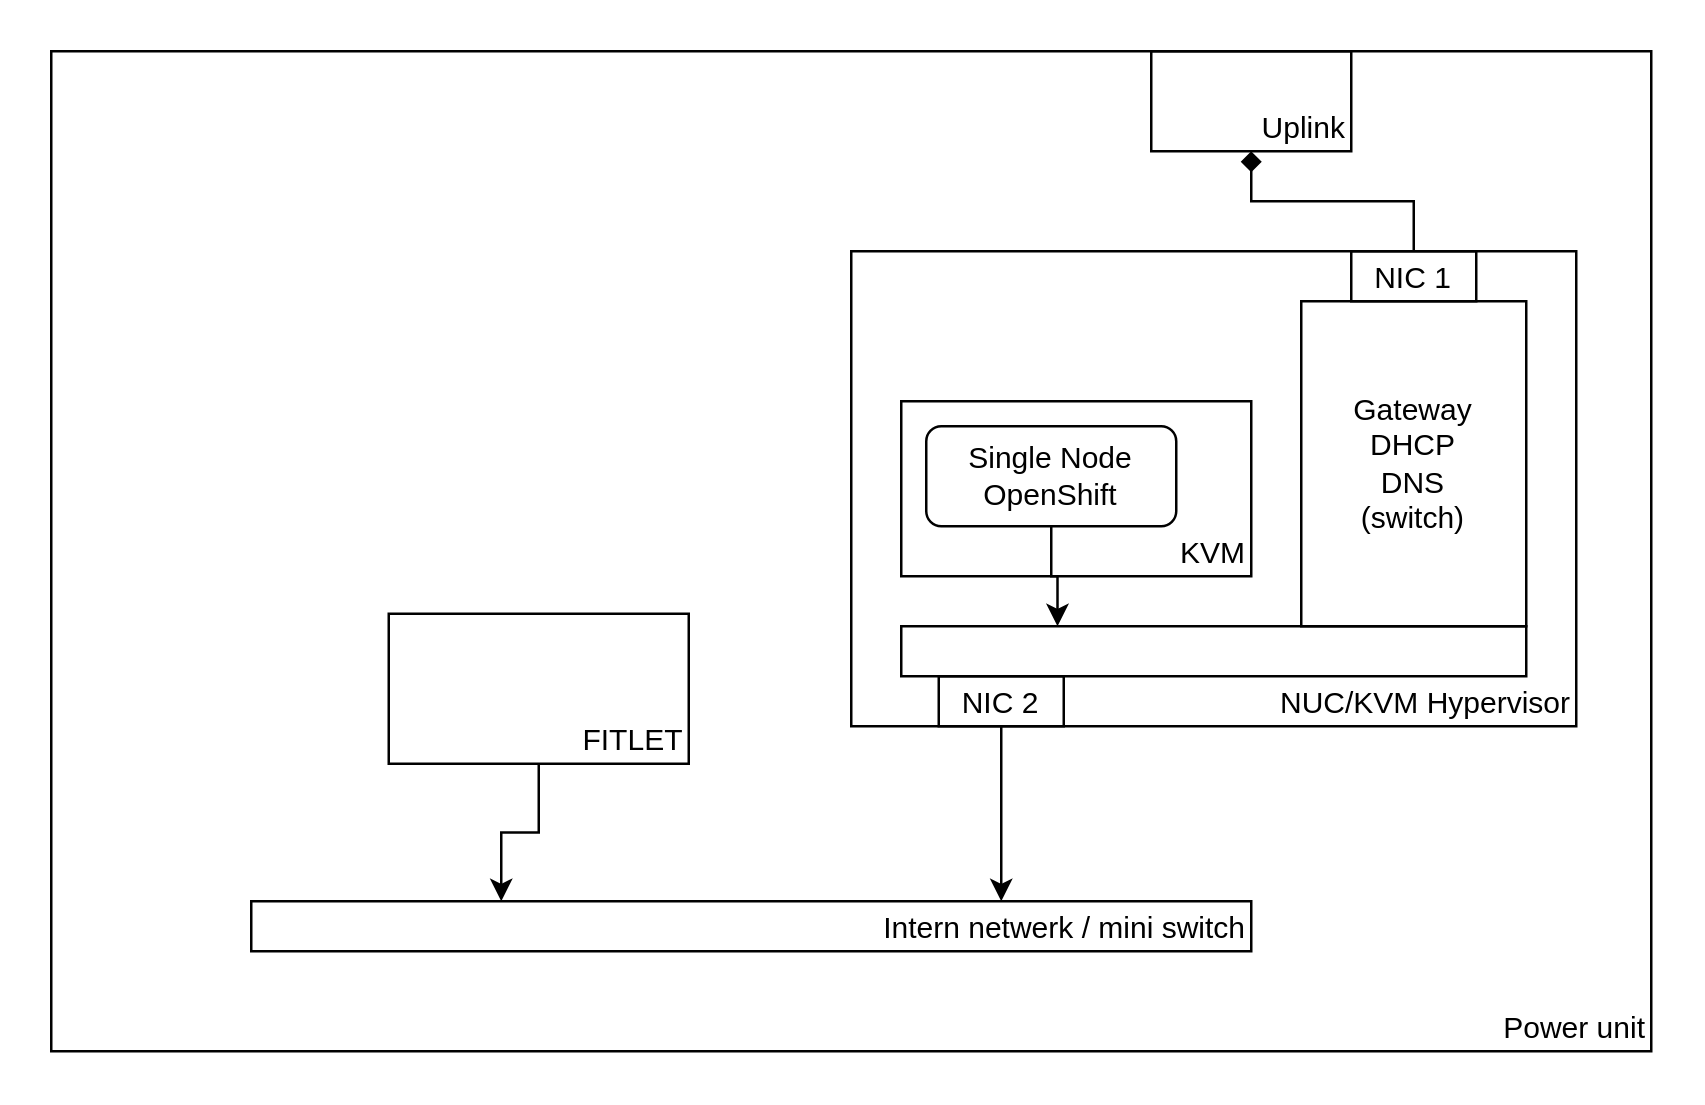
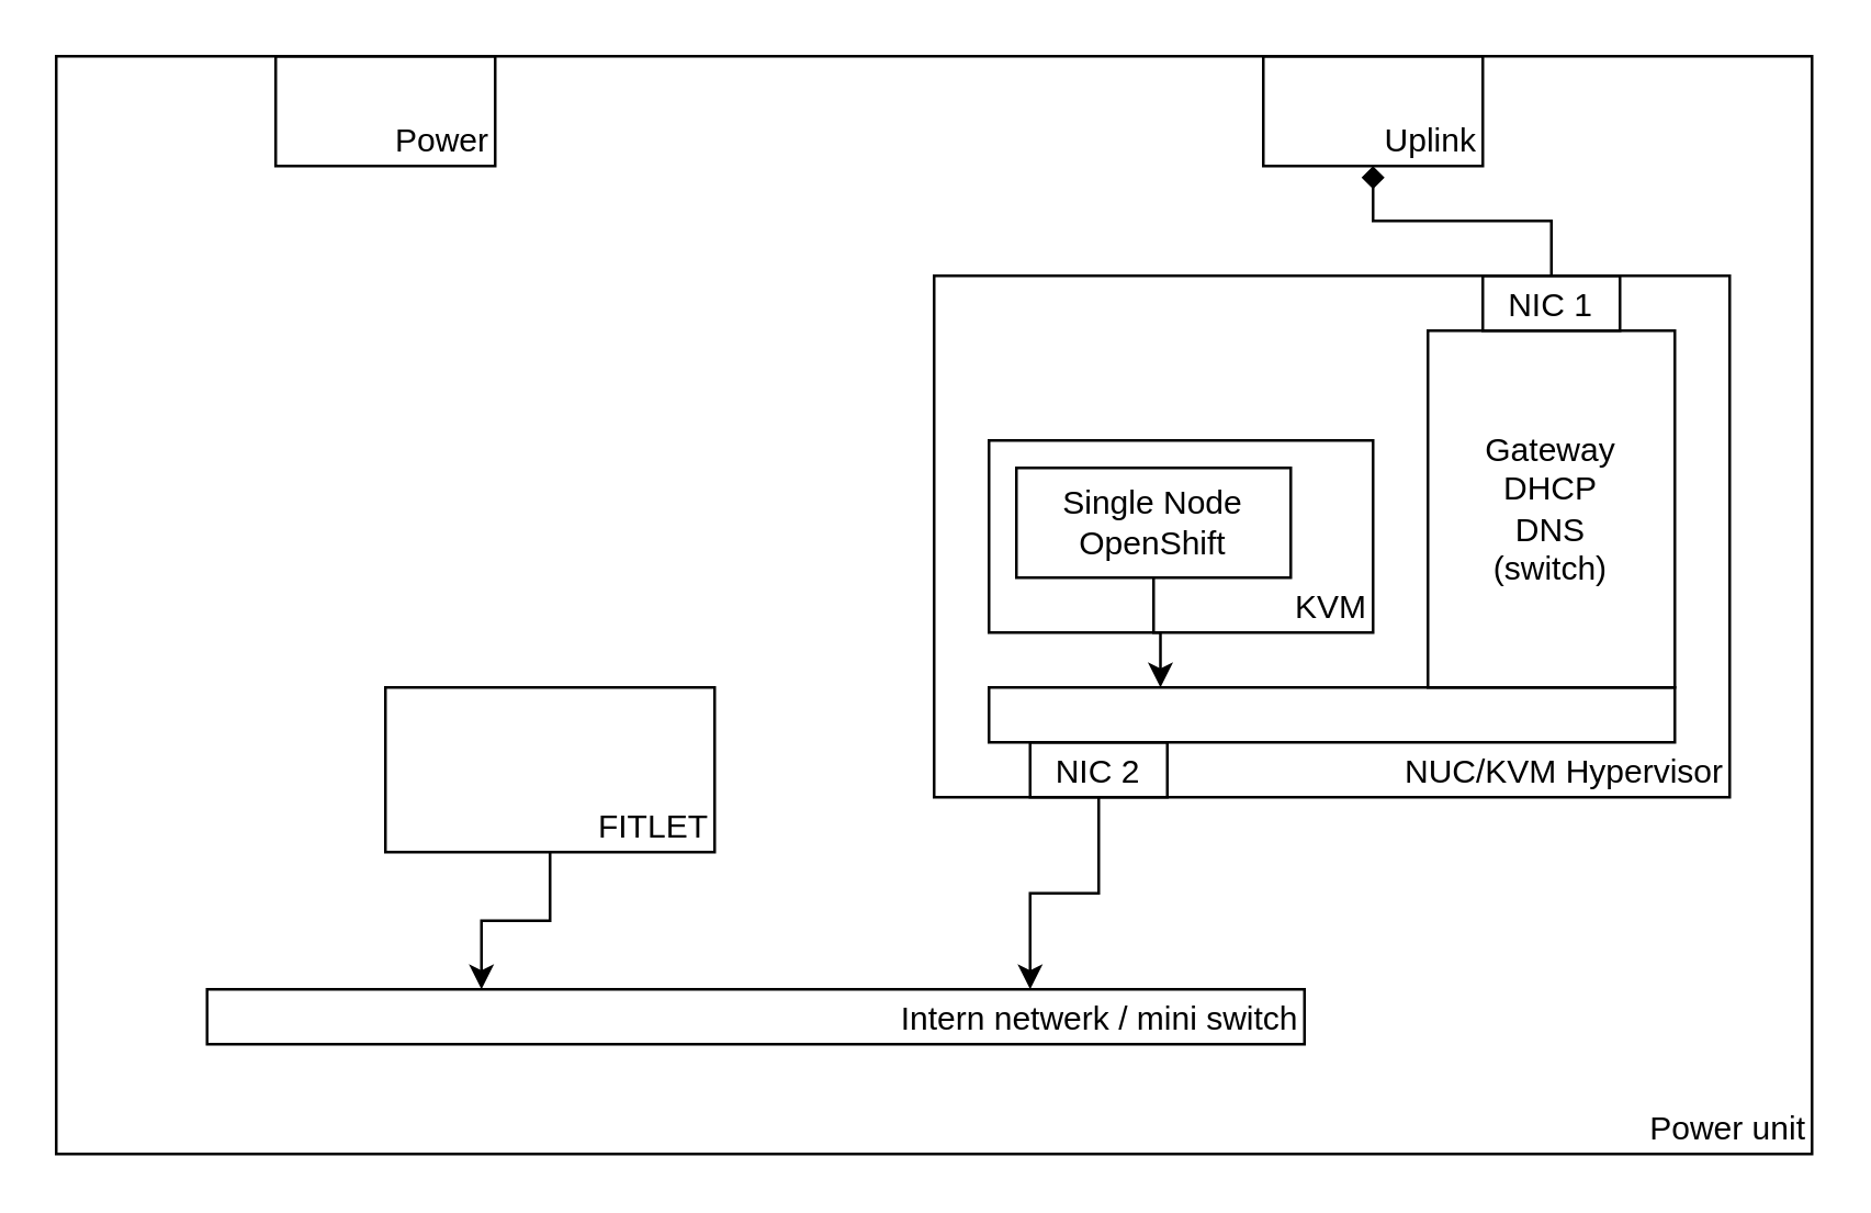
  <mxCell id="0" />
  <mxCell id="1" parent="0" />
  <mxCell id="2" value="Power unit" style="rounded=0;whiteSpace=wrap;html=1;fillColor=none;align=right;verticalAlign=bottom;" parent="1" vertex="1"><mxGeometry x="20" y="20" width="640" height="400" as="geometry" /></mxCell>
  <mxCell id="3" value="NUC/KVM Hypervisor" style="rounded=0;whiteSpace=wrap;html=1;fillColor=none;align=right;verticalAlign=bottom;" parent="1" vertex="1"><mxGeometry x="340" y="100" width="290" height="190" as="geometry" /></mxCell>
  <mxCell id="4" value="KVM" style="rounded=0;whiteSpace=wrap;html=1;align=right;verticalAlign=bottom;" vertex="1" parent="1"><mxGeometry x="360" y="160" width="140" height="70" as="geometry" /></mxCell>
  <mxCell id="5" style="edgeStyle=orthogonalEdgeStyle;rounded=0;orthogonalLoop=1;jettySize=auto;html=1;exitX=0.5;exitY=1;exitDx=0;exitDy=0;entryX=0.25;entryY=0;entryDx=0;entryDy=0;" parent="1" source="6" target="11" edge="1"><mxGeometry relative="1" as="geometry" /></mxCell>
- <mxCell id="6" value="FITLET" style="rounded=0;whiteSpace=wrap;html=1;fillColor=none;align=right;verticalAlign=bottom;" parent="1" vertex="1"><mxGeometry x="155" y="245" width="120" height="60" as="geometry" /></mxCell>
+ <mxCell id="6" value="FITLET" style="rounded=0;whiteSpace=wrap;html=1;fillColor=none;align=right;verticalAlign=bottom;" parent="1" vertex="1"><mxGeometry x="140" y="250" width="120" height="60" as="geometry" /></mxCell>
  <mxCell id="7" value="" style="edgeStyle=orthogonalEdgeStyle;rounded=0;orthogonalLoop=1;jettySize=auto;html=1;entryX=0.75;entryY=0;entryDx=0;entryDy=0;exitX=0.5;exitY=1;exitDx=0;exitDy=0;" parent="1" source="13" target="11" edge="1"><mxGeometry relative="1" as="geometry"><Array as="points" /></mxGeometry></mxCell>
  <mxCell id="8" style="edgeStyle=orthogonalEdgeStyle;rounded=0;orthogonalLoop=1;jettySize=auto;html=1;entryX=0.5;entryY=1;entryDx=0;entryDy=0;exitX=0.5;exitY=0;exitDx=0;exitDy=0;endArrow=diamond;" parent="1" source="12" target="10" edge="1"><mxGeometry relative="1" as="geometry" /></mxCell>
+ <mxCell id="9" value="Power" style="rounded=0;whiteSpace=wrap;html=1;fillColor=none;align=right;verticalAlign=bottom;" parent="1" vertex="1"><mxGeometry x="100" y="20" width="80" height="40" as="geometry" /></mxCell>
  <mxCell id="10" value="Uplink" style="rounded=0;whiteSpace=wrap;html=1;fillColor=none;align=right;verticalAlign=bottom;" parent="1" vertex="1"><mxGeometry x="460" y="20" width="80" height="40" as="geometry" /></mxCell>
- <mxCell id="11" value="Intern netwerk / mini switch" style="rounded=0;whiteSpace=wrap;html=1;fillColor=none;align=right;verticalAlign=bottom;" parent="1" vertex="1"><mxGeometry x="100" y="360" width="400" height="20" as="geometry" /></mxCell>
+ <mxCell id="11" value="Intern netwerk / mini switch" style="rounded=0;whiteSpace=wrap;html=1;fillColor=none;align=right;verticalAlign=bottom;" parent="1" vertex="1"><mxGeometry x="75" y="360" width="400" height="20" as="geometry" /></mxCell>
  <mxCell id="12" value="NIC 1" style="rounded=0;whiteSpace=wrap;html=1;fillColor=none;align=center;verticalAlign=bottom;" parent="1" vertex="1"><mxGeometry x="540" y="100" width="50" height="20" as="geometry" /></mxCell>
  <mxCell id="13" value="NIC 2" style="rounded=0;whiteSpace=wrap;html=1;fillColor=none;align=center;verticalAlign=bottom;" parent="1" vertex="1"><mxGeometry x="375" y="270" width="50" height="20" as="geometry" /></mxCell>
  <mxCell id="14" value="Gateway&lt;br&gt;DHCP&lt;br&gt;DNS&lt;br&gt;(switch)" style="rounded=0;whiteSpace=wrap;html=1;fillColor=none;align=center;verticalAlign=middle;" parent="1" vertex="1"><mxGeometry x="520" y="120" width="90" height="130" as="geometry" /></mxCell>
  <mxCell id="15" style="edgeStyle=orthogonalEdgeStyle;rounded=0;orthogonalLoop=1;jettySize=auto;html=1;exitX=0.5;exitY=1;exitDx=0;exitDy=0;entryX=0.25;entryY=0;entryDx=0;entryDy=0;" parent="1" source="16" target="17" edge="1"><mxGeometry relative="1" as="geometry" /></mxCell>
- <mxCell id="16" value="Single Node OpenShift" style="whiteSpace=wrap;html=1;fillColor=none;align=center;verticalAlign=middle;rounded=1;" parent="1" vertex="1"><mxGeometry x="370" y="170" width="100" height="40" as="geometry" /></mxCell>
+ <mxCell id="16" value="Single Node OpenShift" style="rounded=0;whiteSpace=wrap;html=1;fillColor=none;align=center;verticalAlign=middle;" parent="1" vertex="1"><mxGeometry x="370" y="170" width="100" height="40" as="geometry" /></mxCell>
  <mxCell id="17" value="" style="rounded=0;whiteSpace=wrap;html=1;fillColor=none;align=center;verticalAlign=middle;" parent="1" vertex="1"><mxGeometry x="360" y="250" width="250" height="20" as="geometry" /></mxCell>
